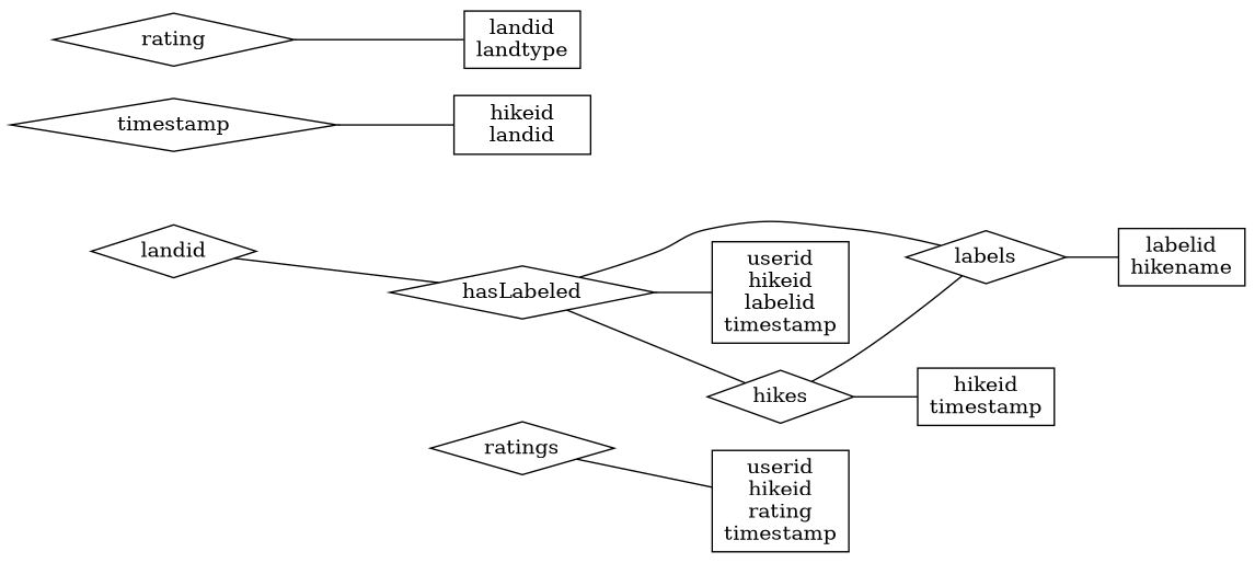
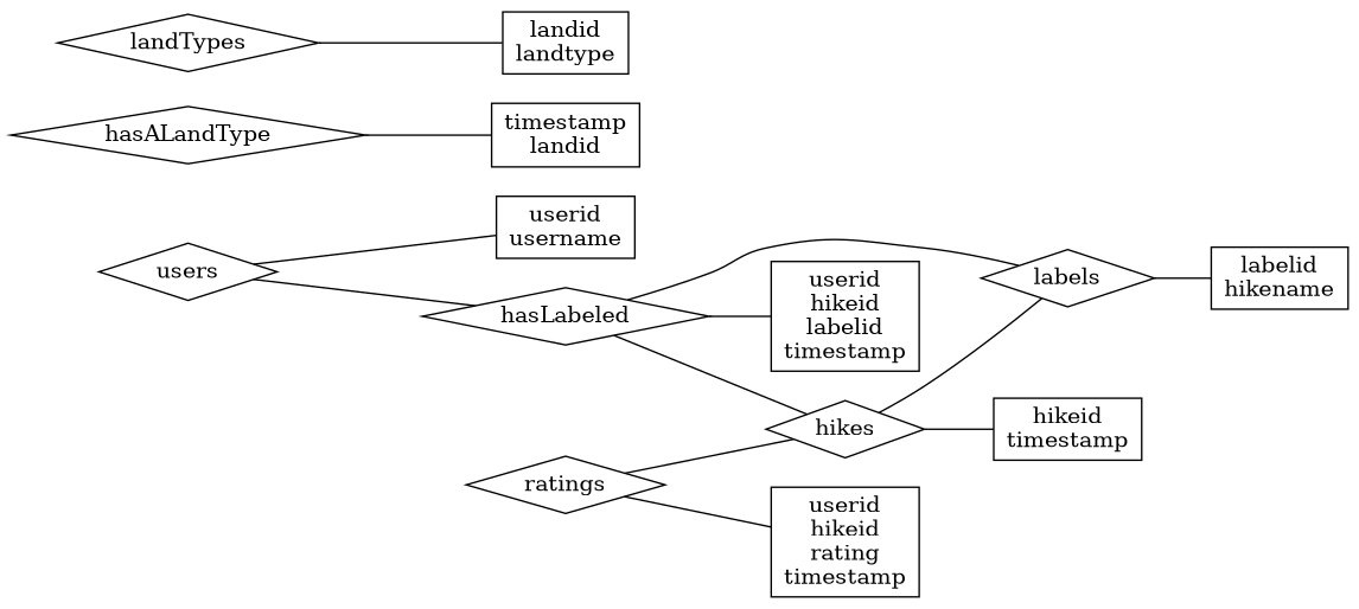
  graph {
    rankdir=LR
    node [shape=record]
-   users [shape=diamond label=landid]
+   n1 [label="userid\nusername"]
+   users [shape=diamond]
    hasLabeled [shape=diamond]
    n4 [label="userid\nhikeid\nrating\ntimestamp" line=dot]
    ratings [shape=diamond]
    hikes [shape=diamond]
    labels [shape=diamond]
    n8 [label="userid\nhikeid\nlabelid\ntimestamp"]
    n9 [label="hikeid\ntimestamp"]
-   n10 [label="hikeid\nlandid"]
-   hasALandType [shape=diamond label=timestamp]
+   n10 [label="timestamp\nlandid"]
+   hasALandType [shape=diamond]
    n12 [label="labelid\nhikename"]
    n13 [label="landid\nlandtype"]
-   landTypes [shape=diamond label=rating]
+   landTypes [shape=diamond]
+   users -- n1
    users -- hasLabeled
    hasLabeled -- hikes
    hasLabeled -- labels
    hasLabeled -- n8
    ratings -- n4
+   ratings -- hikes
    hikes -- labels
    hikes -- n9
    labels -- n12
    hasALandType -- n10
    landTypes -- n13
  }
